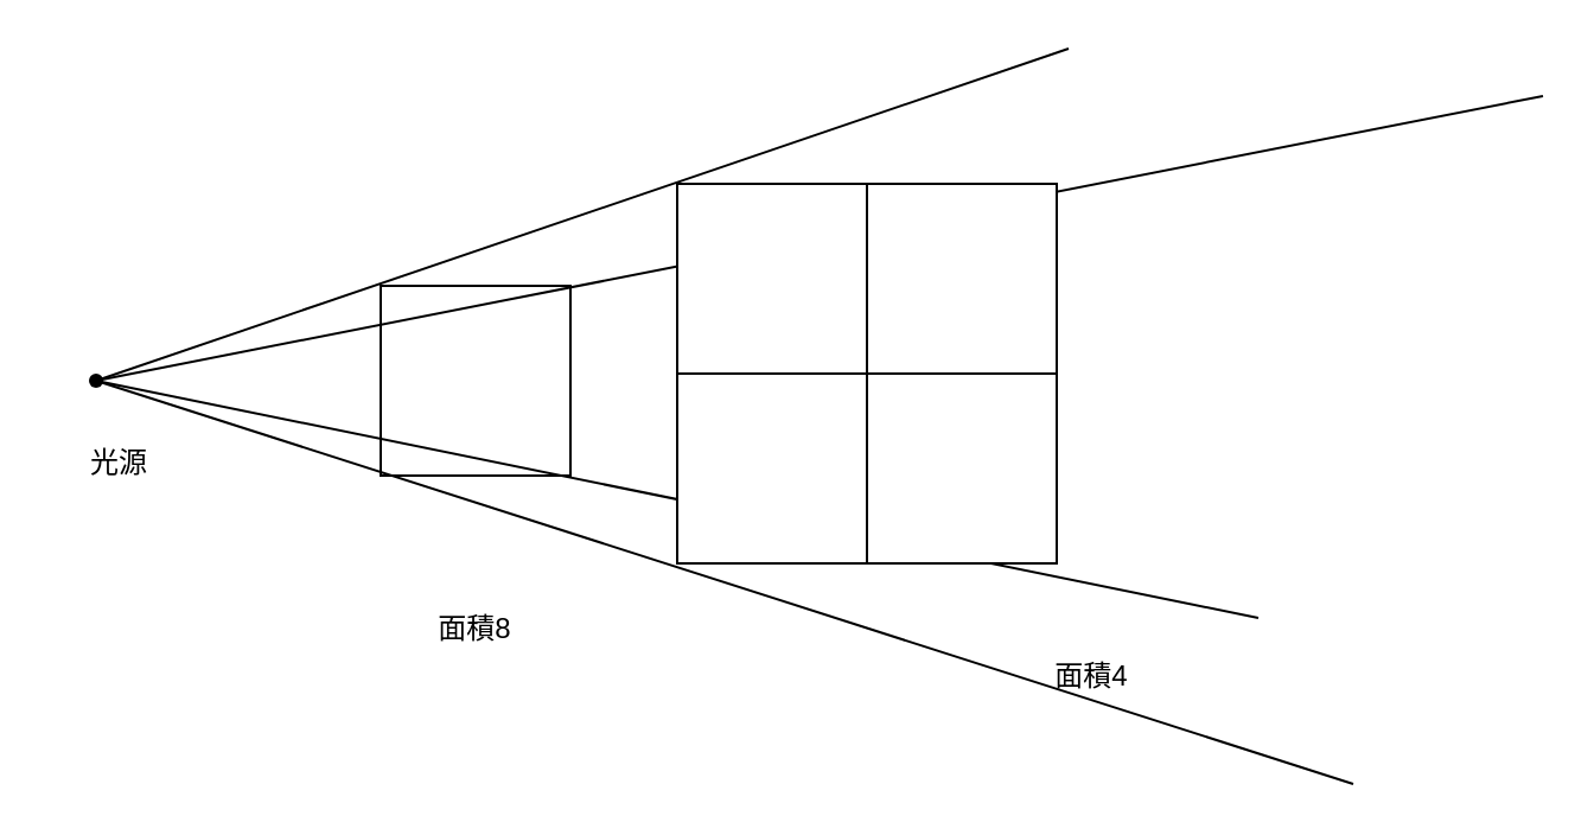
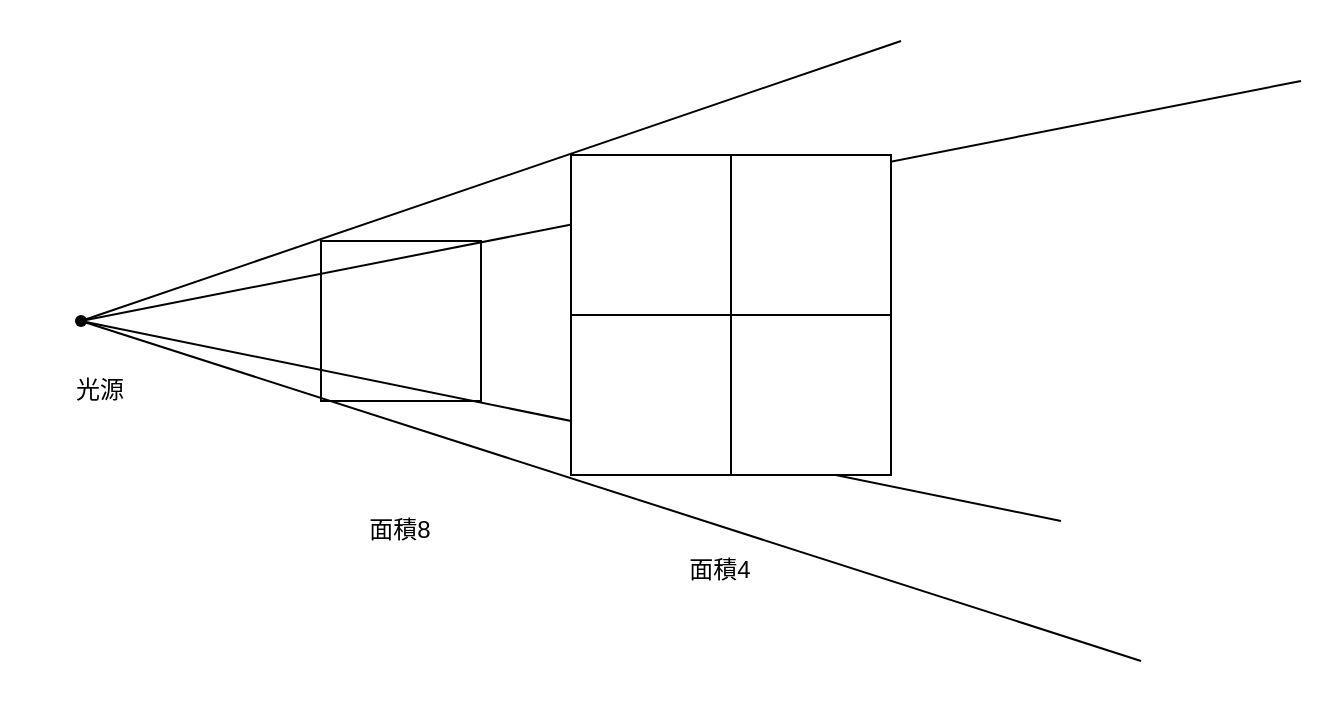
  <mxCell id="0" />
  <mxCell id="1" parent="0" />
  <mxCell id="2" value="" style="whiteSpace=wrap;html=1;aspect=fixed;" vertex="1" parent="1"><mxGeometry x="160" y="120" width="80" height="80" as="geometry" /></mxCell>
  <mxCell id="3" value="" style="shape=waypoint;sketch=0;fillStyle=solid;size=6;pointerEvents=1;points=[];fillColor=none;resizable=0;rotatable=0;perimeter=centerPerimeter;snapToPoint=1;" vertex="1" parent="1"><mxGeometry x="30" y="150" width="20" height="20" as="geometry" /></mxCell>
  <mxCell id="4" value="" style="endArrow=none;html=1;rounded=0;exitX=0.55;exitY=0.9;exitDx=0;exitDy=0;exitPerimeter=0;" edge="1" parent="1" source="3"><mxGeometry width="50" height="50" relative="1" as="geometry"><mxPoint x="350" y="220" as="sourcePoint" /><mxPoint x="450" y="20" as="targetPoint" /></mxGeometry></mxCell>
  <mxCell id="5" value="" style="endArrow=none;html=1;rounded=0;" edge="1" parent="1"><mxGeometry width="50" height="50" relative="1" as="geometry"><mxPoint x="40" y="160" as="sourcePoint" /><mxPoint x="570" y="330" as="targetPoint" /></mxGeometry></mxCell>
  <mxCell id="6" value="" style="endArrow=none;html=1;rounded=0;exitX=0.45;exitY=0.85;exitDx=0;exitDy=0;exitPerimeter=0;" edge="1" parent="1" source="3"><mxGeometry width="50" height="50" relative="1" as="geometry"><mxPoint x="50" y="170" as="sourcePoint" /><mxPoint x="650" y="40" as="targetPoint" /></mxGeometry></mxCell>
  <mxCell id="7" value="" style="endArrow=none;html=1;rounded=0;" edge="1" parent="1"><mxGeometry width="50" height="50" relative="1" as="geometry"><mxPoint x="40" y="160" as="sourcePoint" /><mxPoint x="530" y="260" as="targetPoint" /></mxGeometry></mxCell>
  <mxCell id="8" value="" style="whiteSpace=wrap;html=1;aspect=fixed;" vertex="1" parent="1"><mxGeometry x="285" y="77" width="80" height="80" as="geometry" /></mxCell>
  <mxCell id="9" value="" style="whiteSpace=wrap;html=1;aspect=fixed;" vertex="1" parent="1"><mxGeometry x="365" y="77" width="80" height="80" as="geometry" /></mxCell>
  <mxCell id="10" value="" style="whiteSpace=wrap;html=1;aspect=fixed;" vertex="1" parent="1"><mxGeometry x="285" y="157" width="80" height="80" as="geometry" /></mxCell>
  <mxCell id="11" value="" style="whiteSpace=wrap;html=1;aspect=fixed;" vertex="1" parent="1"><mxGeometry x="365" y="157" width="80" height="80" as="geometry" /></mxCell>
  <mxCell id="12" value="光源" style="text;html=1;align=center;verticalAlign=middle;whiteSpace=wrap;rounded=0;" vertex="1" parent="1"><mxGeometry x="20" y="180" width="60" height="30" as="geometry" /></mxCell>
  <mxCell id="13" value="面積8" style="text;html=1;align=center;verticalAlign=middle;whiteSpace=wrap;rounded=0;" vertex="1" parent="1"><mxGeometry x="170" y="250" width="60" height="30" as="geometry" /></mxCell>
- <mxCell id="14" value="面積4" style="text;html=1;align=center;verticalAlign=middle;whiteSpace=wrap;rounded=0;" vertex="1" parent="1"><mxGeometry x="430" y="270" width="60" height="30" as="geometry" /></mxCell>
+ <mxCell id="14" value="面積4" style="text;html=1;align=center;verticalAlign=middle;whiteSpace=wrap;rounded=0;" vertex="1" parent="1"><mxGeometry x="330" y="270" width="60" height="30" as="geometry" /></mxCell>
